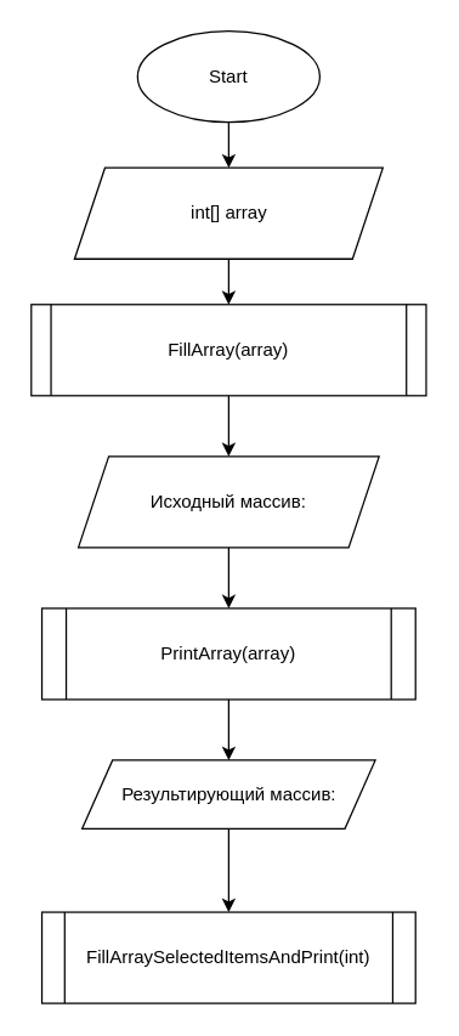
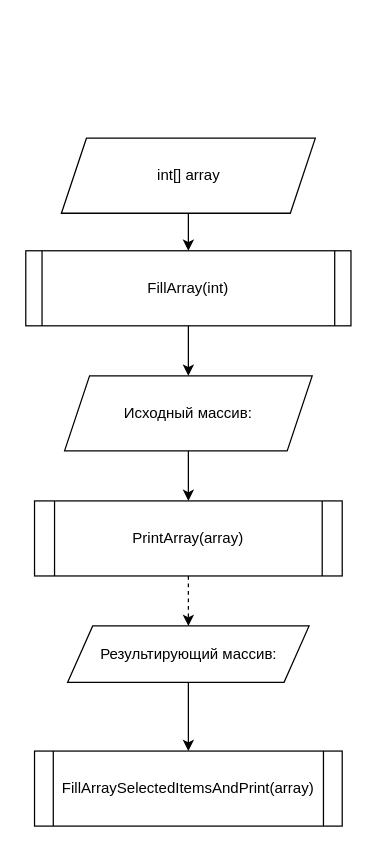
  <mxCell id="0" />
  <mxCell id="1" parent="0" />
- <mxCell id="2" value="" style="edgeStyle=orthogonalEdgeStyle;rounded=0;orthogonalLoop=1;jettySize=auto;html=1;" edge="1" parent="1" source="3" target="5"><mxGeometry relative="1" as="geometry" /></mxCell>
- <mxCell id="3" value="Start" style="ellipse;whiteSpace=wrap;html=1;" parent="1" vertex="1"><mxGeometry x="90" y="20" width="120" height="60" as="geometry" /></mxCell>
  <mxCell id="4" value="" style="edgeStyle=orthogonalEdgeStyle;rounded=0;orthogonalLoop=1;jettySize=auto;html=1;" edge="1" parent="1" source="5" target="7"><mxGeometry relative="1" as="geometry" /></mxCell>
  <mxCell id="5" value="&lt;span style=&quot;font-size: 12px&quot;&gt;int[] array&lt;/span&gt;" style="shape=parallelogram;perimeter=parallelogramPerimeter;whiteSpace=wrap;html=1;fixedSize=1;" vertex="1" parent="1"><mxGeometry x="48.5" y="110" width="203" height="60" as="geometry" /></mxCell>
  <mxCell id="6" value="" style="edgeStyle=orthogonalEdgeStyle;rounded=0;orthogonalLoop=1;jettySize=auto;html=1;" edge="1" parent="1" source="7" target="9"><mxGeometry relative="1" as="geometry" /></mxCell>
- <mxCell id="7" value="&lt;span style=&quot;font-size: 12px&quot;&gt;FillArray(array)&lt;/span&gt;" style="shape=process;whiteSpace=wrap;html=1;backgroundOutline=1;size=0.05;" vertex="1" parent="1"><mxGeometry x="20" y="200" width="260" height="60" as="geometry" /></mxCell>
+ <mxCell id="7" value="&lt;span style=&quot;font-size: 12px&quot;&gt;FillArray(int)&lt;/span&gt;" style="shape=process;whiteSpace=wrap;html=1;backgroundOutline=1;size=0.05;" vertex="1" parent="1"><mxGeometry x="20" y="200" width="260" height="60" as="geometry" /></mxCell>
  <mxCell id="8" value="" style="edgeStyle=orthogonalEdgeStyle;rounded=0;orthogonalLoop=1;jettySize=auto;html=1;" edge="1" parent="1" source="9" target="11"><mxGeometry relative="1" as="geometry" /></mxCell>
  <mxCell id="9" value="&lt;span style=&quot;font-size: 12px&quot;&gt;Исходный массив:&lt;/span&gt;" style="shape=parallelogram;perimeter=parallelogramPerimeter;whiteSpace=wrap;html=1;fixedSize=1;" vertex="1" parent="1"><mxGeometry x="51" y="300" width="198" height="60" as="geometry" /></mxCell>
- <mxCell id="10" value="" style="edgeStyle=orthogonalEdgeStyle;rounded=0;orthogonalLoop=1;jettySize=auto;html=1;" edge="1" parent="1" source="11" target="13"><mxGeometry relative="1" as="geometry" /></mxCell>
+ <mxCell id="10" value="" style="edgeStyle=orthogonalEdgeStyle;rounded=0;orthogonalLoop=1;jettySize=auto;html=1;dashed=1;" edge="1" parent="1" source="11" target="13"><mxGeometry relative="1" as="geometry" /></mxCell>
  <mxCell id="11" value="&lt;span style=&quot;font-size: 12px&quot;&gt;PrintArray(array)&lt;/span&gt;" style="shape=process;whiteSpace=wrap;html=1;backgroundOutline=1;size=0.065;" vertex="1" parent="1"><mxGeometry x="27" y="400" width="246" height="60" as="geometry" /></mxCell>
  <mxCell id="12" value="" style="edgeStyle=orthogonalEdgeStyle;rounded=0;orthogonalLoop=1;jettySize=auto;html=1;" edge="1" parent="1" source="13" target="14"><mxGeometry relative="1" as="geometry" /></mxCell>
  <mxCell id="13" value="Результирующий массив:" style="shape=parallelogram;perimeter=parallelogramPerimeter;whiteSpace=wrap;html=1;fixedSize=1;" vertex="1" parent="1"><mxGeometry x="53.5" y="500" width="193" height="45" as="geometry" /></mxCell>
- <mxCell id="14" value="&lt;span style=&quot;font-size: 12px&quot;&gt;FillArraySelectedItemsAndPrint(int)&lt;/span&gt;" style="shape=process;whiteSpace=wrap;html=1;backgroundOutline=1;size=0.06;" vertex="1" parent="1"><mxGeometry x="27" y="600" width="246" height="60" as="geometry" /></mxCell>
+ <mxCell id="14" value="&lt;span style=&quot;font-size: 12px&quot;&gt;FillArraySelectedItemsAndPrint(array)&lt;/span&gt;" style="shape=process;whiteSpace=wrap;html=1;backgroundOutline=1;size=0.06;" vertex="1" parent="1"><mxGeometry x="27" y="600" width="246" height="60" as="geometry" /></mxCell>
